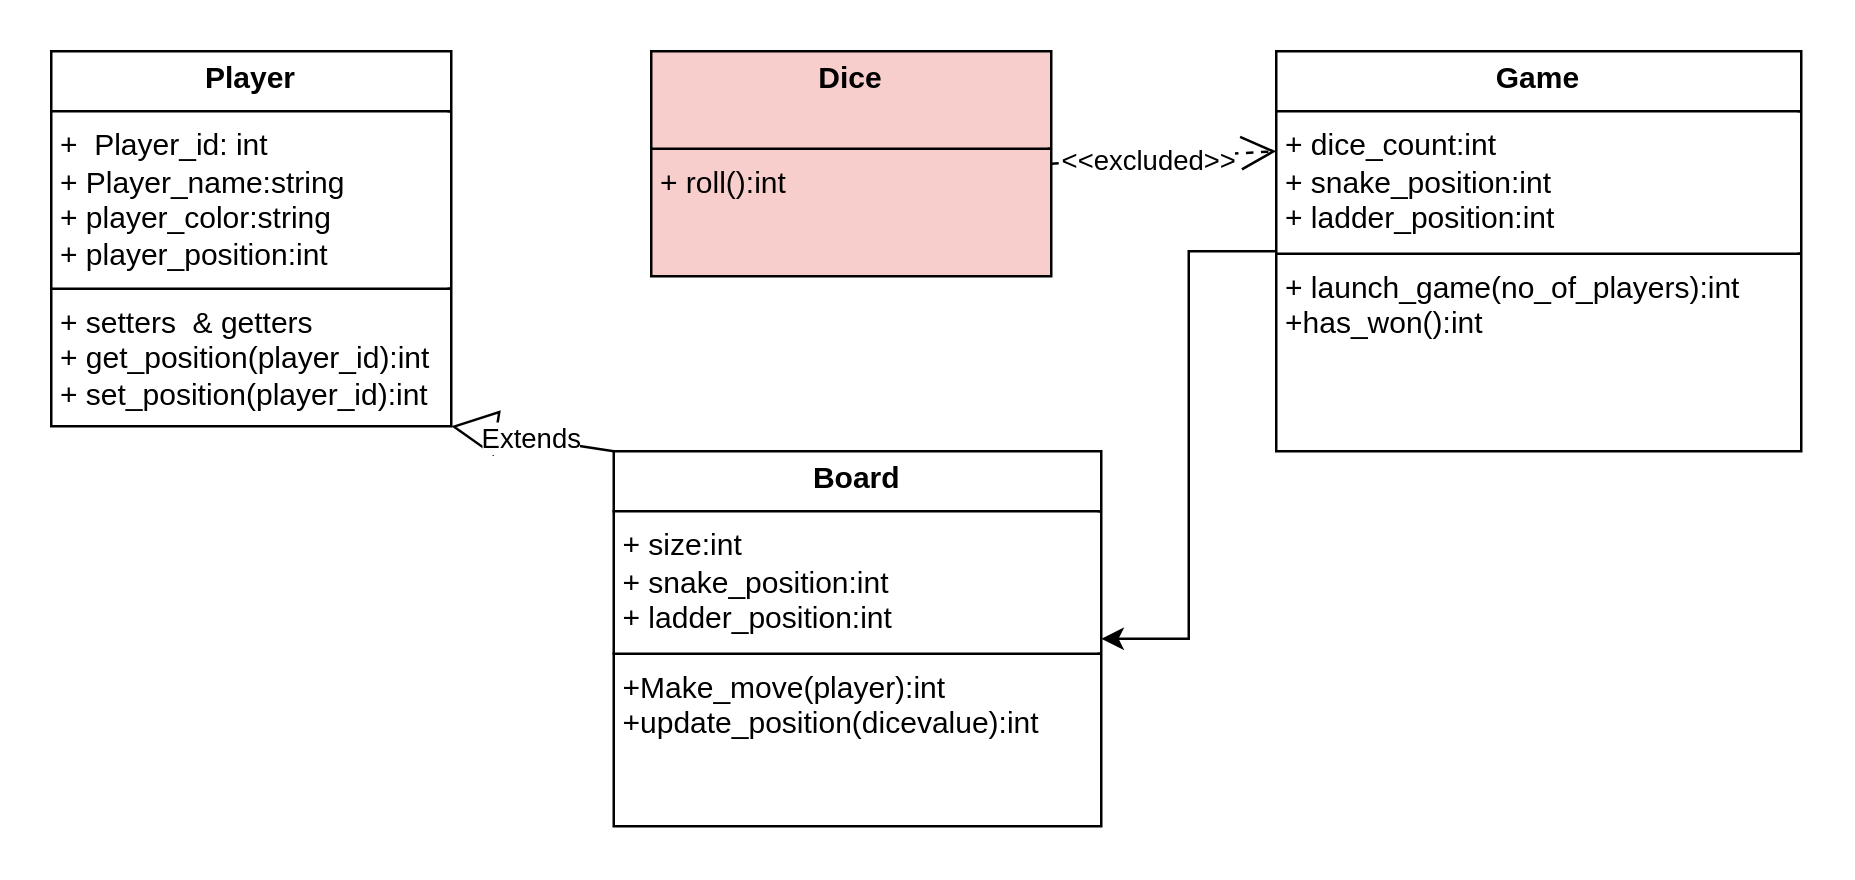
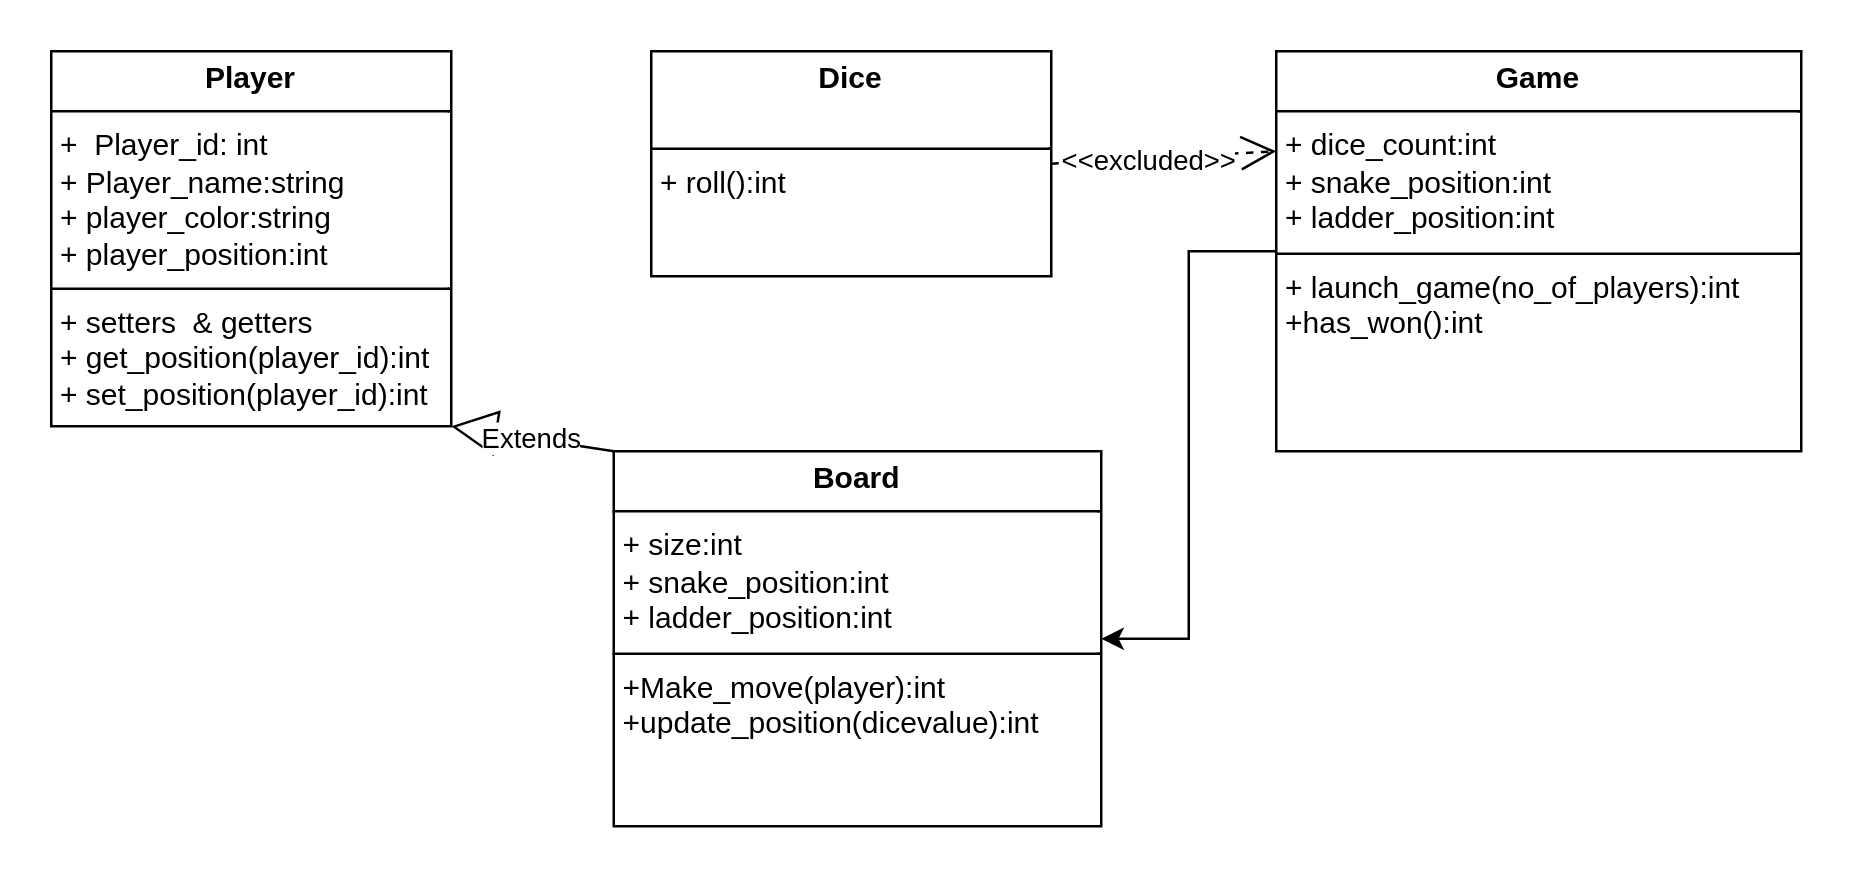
  <mxCell id="0" />
  <mxCell id="1" parent="0" />
  <mxCell id="2" value="&lt;p style=&quot;margin:0px;margin-top:4px;text-align:center;&quot;&gt;&lt;b&gt;Player&lt;/b&gt;&lt;/p&gt;&lt;hr size=&quot;1&quot; style=&quot;border-style:solid;&quot;&gt;&lt;p style=&quot;margin:0px;margin-left:4px;&quot;&gt;+&amp;nbsp; Player_id: int&lt;/p&gt;&lt;p style=&quot;margin:0px;margin-left:4px;&quot;&gt;+ Player_name:string&lt;/p&gt;&lt;p style=&quot;margin:0px;margin-left:4px;&quot;&gt;+ player_color:string&lt;/p&gt;&lt;p style=&quot;margin:0px;margin-left:4px;&quot;&gt;+ player_position:int&lt;/p&gt;&lt;hr size=&quot;1&quot; style=&quot;border-style:solid;&quot;&gt;&lt;p style=&quot;margin:0px;margin-left:4px;&quot;&gt;+ setters&amp;nbsp; &amp;amp; getters&lt;/p&gt;&lt;p style=&quot;margin:0px;margin-left:4px;&quot;&gt;+ get_position(player_id):int&lt;/p&gt;&lt;p style=&quot;margin:0px;margin-left:4px;&quot;&gt;+ set_position(player_id):int&lt;/p&gt;&lt;p style=&quot;margin:0px;margin-left:4px;&quot;&gt;&lt;br&gt;&lt;/p&gt;" style="verticalAlign=top;align=left;overflow=fill;html=1;whiteSpace=wrap;" vertex="1" parent="1"><mxGeometry x="20" y="20" width="160" height="150" as="geometry" /></mxCell>
- <mxCell id="3" value="&lt;p style=&quot;margin:0px;margin-top:4px;text-align:center;&quot;&gt;&lt;b&gt;Dice&lt;/b&gt;&lt;/p&gt;&lt;p style=&quot;margin:0px;margin-left:4px;&quot;&gt;&lt;br&gt;&lt;/p&gt;&lt;hr size=&quot;1&quot; style=&quot;border-style:solid;&quot;&gt;&lt;p style=&quot;margin:0px;margin-left:4px;&quot;&gt;+ roll():int&lt;/p&gt;" style="verticalAlign=top;align=left;overflow=fill;html=1;whiteSpace=wrap;fillColor=#f8cecc;" vertex="1" parent="1"><mxGeometry x="260" y="20" width="160" height="90" as="geometry" /></mxCell>
+ <mxCell id="3" value="&lt;p style=&quot;margin:0px;margin-top:4px;text-align:center;&quot;&gt;&lt;b&gt;Dice&lt;/b&gt;&lt;/p&gt;&lt;p style=&quot;margin:0px;margin-left:4px;&quot;&gt;&lt;br&gt;&lt;/p&gt;&lt;hr size=&quot;1&quot; style=&quot;border-style:solid;&quot;&gt;&lt;p style=&quot;margin:0px;margin-left:4px;&quot;&gt;+ roll():int&lt;/p&gt;" style="verticalAlign=top;align=left;overflow=fill;html=1;whiteSpace=wrap;" vertex="1" parent="1"><mxGeometry x="260" y="20" width="160" height="90" as="geometry" /></mxCell>
  <mxCell id="4" style="edgeStyle=orthogonalEdgeStyle;rounded=0;orthogonalLoop=1;jettySize=auto;html=1;exitX=0;exitY=0.5;exitDx=0;exitDy=0;entryX=1;entryY=0.5;entryDx=0;entryDy=0;" edge="1" parent="1" source="5" target="6"><mxGeometry relative="1" as="geometry" /></mxCell>
  <mxCell id="5" value="&lt;p style=&quot;margin:0px;margin-top:4px;text-align:center;&quot;&gt;&lt;b&gt;Game&lt;/b&gt;&lt;/p&gt;&lt;hr size=&quot;1&quot; style=&quot;border-style:solid;&quot;&gt;&lt;p style=&quot;margin:0px;margin-left:4px;&quot;&gt;+ dice_count:int&lt;/p&gt;&lt;p style=&quot;margin:0px;margin-left:4px;&quot;&gt;+ snake_position:int&lt;/p&gt;&lt;p style=&quot;margin:0px;margin-left:4px;&quot;&gt;+ ladder_position:int&lt;/p&gt;&lt;hr size=&quot;1&quot; style=&quot;border-style:solid;&quot;&gt;&lt;p style=&quot;margin:0px;margin-left:4px;&quot;&gt;+ launch_game(no_of_players):int&lt;/p&gt;&lt;p style=&quot;margin:0px;margin-left:4px;&quot;&gt;&lt;span style=&quot;background-color: initial;&quot;&gt;+has_won():int&lt;/span&gt;&lt;br&gt;&lt;/p&gt;" style="verticalAlign=top;align=left;overflow=fill;html=1;whiteSpace=wrap;" vertex="1" parent="1"><mxGeometry x="510" y="20" width="210" height="160" as="geometry" /></mxCell>
  <mxCell id="6" value="&lt;p style=&quot;margin:0px;margin-top:4px;text-align:center;&quot;&gt;&lt;b&gt;Board&lt;/b&gt;&lt;/p&gt;&lt;hr size=&quot;1&quot; style=&quot;border-style:solid;&quot;&gt;&lt;p style=&quot;margin:0px;margin-left:4px;&quot;&gt;+ size:int&lt;/p&gt;&lt;p style=&quot;margin:0px;margin-left:4px;&quot;&gt;+ snake_position:int&lt;/p&gt;&lt;p style=&quot;margin:0px;margin-left:4px;&quot;&gt;+ ladder_position:int&lt;/p&gt;&lt;hr size=&quot;1&quot; style=&quot;border-style:solid;&quot;&gt;&lt;p style=&quot;margin:0px;margin-left:4px;&quot;&gt;&lt;span style=&quot;background-color: initial;&quot;&gt;+Make_move(player):int&lt;/span&gt;&lt;br&gt;&lt;/p&gt;&lt;p style=&quot;margin:0px;margin-left:4px;&quot;&gt;+update_position(dicevalue):int&lt;/p&gt;" style="verticalAlign=top;align=left;overflow=fill;html=1;whiteSpace=wrap;" vertex="1" parent="1"><mxGeometry x="245" y="180" width="195" height="150" as="geometry" /></mxCell>
  <mxCell id="7" value="" style="endArrow=open;endSize=12;dashed=1;html=1;rounded=0;exitX=1;exitY=0.5;exitDx=0;exitDy=0;entryX=0;entryY=0.25;entryDx=0;entryDy=0;" edge="1" parent="1" source="3" target="5"><mxGeometry width="160" relative="1" as="geometry"><mxPoint x="320" y="160" as="sourcePoint" /><mxPoint x="510" y="100" as="targetPoint" /></mxGeometry></mxCell>
  <mxCell id="8" value="&amp;lt;&amp;lt;excluded&amp;gt;&amp;gt;" style="edgeLabel;html=1;align=center;verticalAlign=middle;resizable=0;points=[];" vertex="1" connectable="0" parent="7"><mxGeometry x="-0.144" y="-1" relative="1" as="geometry"><mxPoint as="offset" /></mxGeometry></mxCell>
  <mxCell id="9" value="Extends" style="endArrow=block;endSize=16;endFill=0;html=1;rounded=0;exitX=0;exitY=0;exitDx=0;exitDy=0;entryX=1;entryY=1;entryDx=0;entryDy=0;" edge="1" parent="1" source="6" target="2"><mxGeometry width="160" relative="1" as="geometry"><mxPoint x="250" y="120" as="sourcePoint" /><mxPoint x="410" y="120" as="targetPoint" /></mxGeometry></mxCell>
